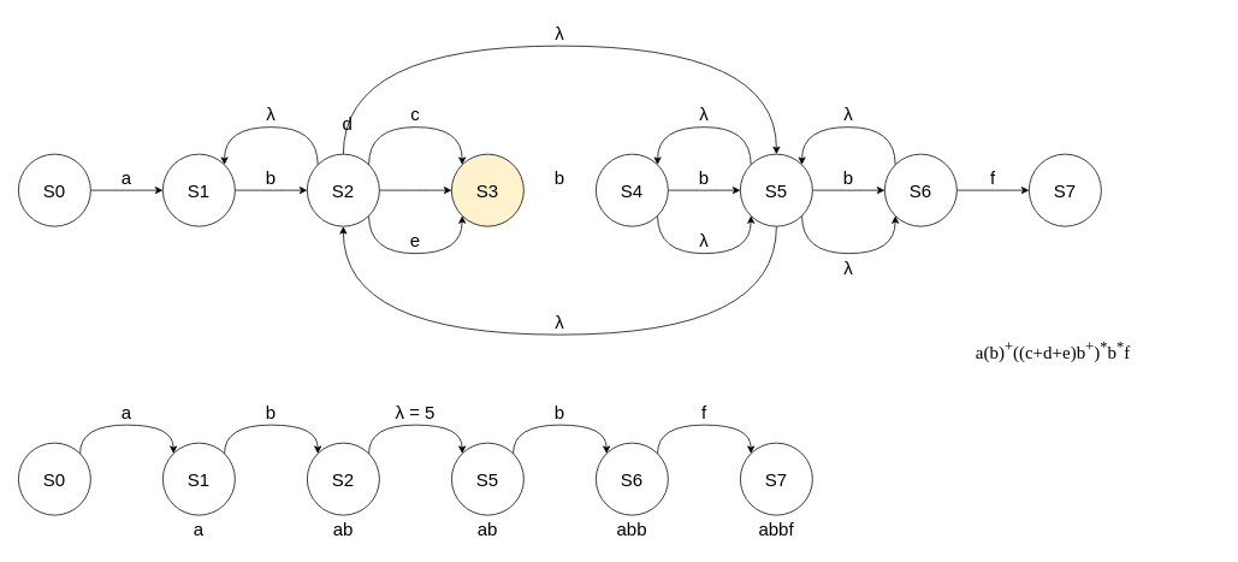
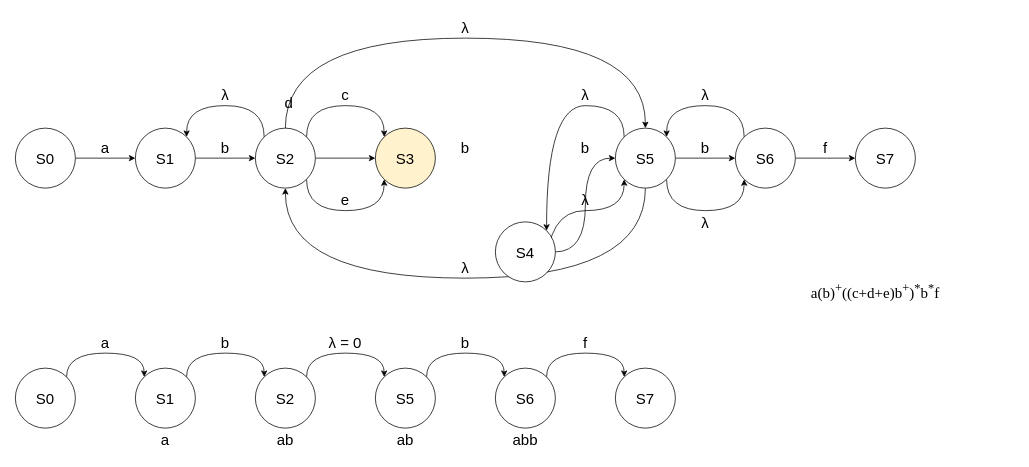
  <mxCell id="0" />
  <mxCell id="1" parent="0" />
  <mxCell id="2" style="edgeStyle=orthogonalEdgeStyle;rounded=0;orthogonalLoop=1;jettySize=auto;html=1;exitX=1;exitY=0.5;exitDx=0;exitDy=0;entryX=0;entryY=0.5;entryDx=0;entryDy=0;fontSize=20;" edge="1" parent="1" source="3" target="5"><mxGeometry relative="1" as="geometry" /></mxCell>
  <mxCell id="3" value="S0" style="ellipse;whiteSpace=wrap;html=1;aspect=fixed;fontSize=20;" vertex="1" parent="1"><mxGeometry x="20" y="170" width="80" height="80" as="geometry" /></mxCell>
  <mxCell id="4" style="edgeStyle=orthogonalEdgeStyle;curved=1;rounded=0;orthogonalLoop=1;jettySize=auto;html=1;exitX=1;exitY=0.5;exitDx=0;exitDy=0;entryX=0;entryY=0.5;entryDx=0;entryDy=0;fontSize=20;" edge="1" parent="1" source="5" target="20"><mxGeometry relative="1" as="geometry" /></mxCell>
  <mxCell id="5" value="S1" style="ellipse;whiteSpace=wrap;html=1;aspect=fixed;fontSize=20;" vertex="1" parent="1"><mxGeometry x="180" y="170" width="80" height="80" as="geometry" /></mxCell>
  <mxCell id="6" style="edgeStyle=orthogonalEdgeStyle;curved=1;rounded=0;orthogonalLoop=1;jettySize=auto;html=1;exitX=0;exitY=0;exitDx=0;exitDy=0;entryX=1;entryY=0;entryDx=0;entryDy=0;fontSize=20;" edge="1" parent="1" source="10" target="13"><mxGeometry relative="1" as="geometry"><Array as="points"><mxPoint x="832" y="140" /><mxPoint x="728" y="140" /></Array></mxGeometry></mxCell>
  <mxCell id="7" style="edgeStyle=orthogonalEdgeStyle;curved=1;rounded=0;orthogonalLoop=1;jettySize=auto;html=1;exitX=0.5;exitY=1;exitDx=0;exitDy=0;entryX=0.5;entryY=1;entryDx=0;entryDy=0;fontSize=20;" edge="1" parent="1" source="10" target="20"><mxGeometry relative="1" as="geometry"><Array as="points"><mxPoint x="860" y="370" /><mxPoint x="380" y="370" /></Array></mxGeometry></mxCell>
  <mxCell id="8" style="edgeStyle=orthogonalEdgeStyle;curved=1;rounded=0;orthogonalLoop=1;jettySize=auto;html=1;exitX=1;exitY=0.5;exitDx=0;exitDy=0;entryX=0;entryY=0.5;entryDx=0;entryDy=0;fontSize=20;" edge="1" parent="1" source="10" target="23"><mxGeometry relative="1" as="geometry" /></mxCell>
  <mxCell id="9" style="edgeStyle=orthogonalEdgeStyle;curved=1;rounded=0;orthogonalLoop=1;jettySize=auto;html=1;exitX=1;exitY=1;exitDx=0;exitDy=0;entryX=0;entryY=1;entryDx=0;entryDy=0;fontSize=20;" edge="1" parent="1" source="10" target="23"><mxGeometry relative="1" as="geometry"><Array as="points"><mxPoint x="888" y="280" /><mxPoint x="992" y="280" /></Array></mxGeometry></mxCell>
  <mxCell id="10" value="S5" style="ellipse;whiteSpace=wrap;html=1;aspect=fixed;fontSize=20;" vertex="1" parent="1"><mxGeometry x="820" y="170" width="80" height="80" as="geometry" /></mxCell>
  <mxCell id="11" style="edgeStyle=orthogonalEdgeStyle;curved=1;rounded=0;orthogonalLoop=1;jettySize=auto;html=1;exitX=1;exitY=0.5;exitDx=0;exitDy=0;entryX=0;entryY=0.5;entryDx=0;entryDy=0;fontSize=20;" edge="1" parent="1" source="13" target="10"><mxGeometry relative="1" as="geometry" /></mxCell>
  <mxCell id="12" style="edgeStyle=orthogonalEdgeStyle;curved=1;rounded=0;orthogonalLoop=1;jettySize=auto;html=1;exitX=1;exitY=1;exitDx=0;exitDy=0;entryX=0;entryY=1;entryDx=0;entryDy=0;fontSize=20;" edge="1" parent="1" source="13" target="10"><mxGeometry relative="1" as="geometry"><Array as="points"><mxPoint x="728" y="280" /><mxPoint x="832" y="280" /></Array></mxGeometry></mxCell>
- <mxCell id="13" value="S4" style="ellipse;whiteSpace=wrap;html=1;aspect=fixed;fontSize=20;" vertex="1" parent="1"><mxGeometry x="660" y="170" width="80" height="80" as="geometry" /></mxCell>
+ <mxCell id="13" value="S4" style="ellipse;whiteSpace=wrap;html=1;aspect=fixed;fontSize=20;" vertex="1" parent="1"><mxGeometry x="660" y="295" width="80" height="80" as="geometry" /></mxCell>
  <mxCell id="14" value="S3" style="ellipse;whiteSpace=wrap;html=1;aspect=fixed;fontSize=20;fillColor=#fff2cc;" vertex="1" parent="1"><mxGeometry x="500" y="170" width="80" height="80" as="geometry" /></mxCell>
  <mxCell id="15" style="edgeStyle=orthogonalEdgeStyle;rounded=0;orthogonalLoop=1;jettySize=auto;html=1;exitX=0;exitY=0;exitDx=0;exitDy=0;entryX=1;entryY=0;entryDx=0;entryDy=0;curved=1;fontSize=20;" edge="1" parent="1" source="20" target="5"><mxGeometry relative="1" as="geometry"><Array as="points"><mxPoint x="352" y="140" /><mxPoint x="248" y="140" /></Array></mxGeometry></mxCell>
  <mxCell id="16" style="edgeStyle=orthogonalEdgeStyle;curved=1;rounded=0;orthogonalLoop=1;jettySize=auto;html=1;exitX=1;exitY=0.5;exitDx=0;exitDy=0;entryX=0;entryY=0.5;entryDx=0;entryDy=0;fontSize=20;" edge="1" parent="1" source="20" target="14"><mxGeometry relative="1" as="geometry" /></mxCell>
  <mxCell id="17" style="edgeStyle=orthogonalEdgeStyle;curved=1;rounded=0;orthogonalLoop=1;jettySize=auto;html=1;exitX=1;exitY=0;exitDx=0;exitDy=0;entryX=0;entryY=0;entryDx=0;entryDy=0;fontSize=20;" edge="1" parent="1" source="20" target="14"><mxGeometry relative="1" as="geometry"><Array as="points"><mxPoint x="408" y="140" /><mxPoint x="512" y="140" /></Array></mxGeometry></mxCell>
  <mxCell id="18" style="edgeStyle=orthogonalEdgeStyle;curved=1;rounded=0;orthogonalLoop=1;jettySize=auto;html=1;exitX=1;exitY=1;exitDx=0;exitDy=0;entryX=0;entryY=1;entryDx=0;entryDy=0;fontSize=20;" edge="1" parent="1" source="20" target="14"><mxGeometry relative="1" as="geometry"><Array as="points"><mxPoint x="408" y="280" /><mxPoint x="512" y="280" /></Array></mxGeometry></mxCell>
  <mxCell id="19" style="edgeStyle=orthogonalEdgeStyle;curved=1;rounded=0;orthogonalLoop=1;jettySize=auto;html=1;exitX=0.5;exitY=0;exitDx=0;exitDy=0;entryX=0.5;entryY=0;entryDx=0;entryDy=0;fontSize=20;" edge="1" parent="1" source="20" target="10"><mxGeometry relative="1" as="geometry"><Array as="points"><mxPoint x="380" y="50" /><mxPoint x="860" y="50" /></Array></mxGeometry></mxCell>
  <mxCell id="20" value="S2" style="ellipse;whiteSpace=wrap;html=1;aspect=fixed;fontSize=20;" vertex="1" parent="1"><mxGeometry x="340" y="170" width="80" height="80" as="geometry" /></mxCell>
  <mxCell id="21" style="edgeStyle=orthogonalEdgeStyle;curved=1;rounded=0;orthogonalLoop=1;jettySize=auto;html=1;exitX=1;exitY=0.5;exitDx=0;exitDy=0;entryX=0;entryY=0.5;entryDx=0;entryDy=0;fontSize=20;" edge="1" parent="1" source="23" target="24"><mxGeometry relative="1" as="geometry" /></mxCell>
  <mxCell id="22" style="edgeStyle=orthogonalEdgeStyle;curved=1;rounded=0;orthogonalLoop=1;jettySize=auto;html=1;exitX=0;exitY=0;exitDx=0;exitDy=0;entryX=1;entryY=0;entryDx=0;entryDy=0;fontSize=20;" edge="1" parent="1" source="23" target="10"><mxGeometry relative="1" as="geometry"><Array as="points"><mxPoint x="992" y="140" /><mxPoint x="888" y="140" /></Array></mxGeometry></mxCell>
  <mxCell id="23" value="S6" style="ellipse;whiteSpace=wrap;html=1;aspect=fixed;fontSize=20;" vertex="1" parent="1"><mxGeometry x="980" y="170" width="80" height="80" as="geometry" /></mxCell>
  <mxCell id="24" value="S7" style="ellipse;whiteSpace=wrap;html=1;aspect=fixed;fontSize=20;" vertex="1" parent="1"><mxGeometry x="1140" y="170" width="80" height="80" as="geometry" /></mxCell>
  <mxCell id="25" value="a" style="text;html=1;strokeColor=none;fillColor=none;align=center;verticalAlign=middle;whiteSpace=wrap;rounded=0;fontSize=20;" vertex="1" parent="1"><mxGeometry x="110" y="180" width="60" height="30" as="geometry" /></mxCell>
  <mxCell id="26" value="b" style="text;html=1;strokeColor=none;fillColor=none;align=center;verticalAlign=middle;whiteSpace=wrap;rounded=0;fontSize=20;" vertex="1" parent="1"><mxGeometry x="270" y="180" width="60" height="30" as="geometry" /></mxCell>
  <mxCell id="27" value="λ" style="text;html=1;strokeColor=none;fillColor=none;align=center;verticalAlign=middle;whiteSpace=wrap;rounded=0;fontSize=20;" vertex="1" parent="1"><mxGeometry x="270" y="110" width="60" height="30" as="geometry" /></mxCell>
  <mxCell id="28" value="λ" style="text;html=1;strokeColor=none;fillColor=none;align=center;verticalAlign=middle;whiteSpace=wrap;rounded=0;fontSize=20;" vertex="1" parent="1"><mxGeometry x="590" y="20" width="60" height="30" as="geometry" /></mxCell>
  <mxCell id="29" value="λ" style="text;html=1;strokeColor=none;fillColor=none;align=center;verticalAlign=middle;whiteSpace=wrap;rounded=0;fontSize=20;" vertex="1" parent="1"><mxGeometry x="750" y="110" width="60" height="30" as="geometry" /></mxCell>
  <mxCell id="30" value="λ" style="text;html=1;strokeColor=none;fillColor=none;align=center;verticalAlign=middle;whiteSpace=wrap;rounded=0;fontSize=20;" vertex="1" parent="1"><mxGeometry x="590" y="340" width="60" height="30" as="geometry" /></mxCell>
  <mxCell id="31" value="λ" style="text;html=1;strokeColor=none;fillColor=none;align=center;verticalAlign=middle;whiteSpace=wrap;rounded=0;fontSize=20;" vertex="1" parent="1"><mxGeometry x="910" y="110" width="60" height="30" as="geometry" /></mxCell>
  <mxCell id="32" value="λ" style="text;html=1;strokeColor=none;fillColor=none;align=center;verticalAlign=middle;whiteSpace=wrap;rounded=0;fontSize=20;" vertex="1" parent="1"><mxGeometry x="910" y="280" width="60" height="30" as="geometry" /></mxCell>
  <mxCell id="33" value="b" style="text;html=1;strokeColor=none;fillColor=none;align=center;verticalAlign=middle;whiteSpace=wrap;rounded=0;fontSize=20;" vertex="1" parent="1"><mxGeometry x="910" y="180" width="60" height="30" as="geometry" /></mxCell>
  <mxCell id="34" value="b" style="text;html=1;strokeColor=none;fillColor=none;align=center;verticalAlign=middle;whiteSpace=wrap;rounded=0;fontSize=20;" vertex="1" parent="1"><mxGeometry x="750" y="180" width="60" height="30" as="geometry" /></mxCell>
  <mxCell id="35" value="b" style="text;html=1;strokeColor=none;fillColor=none;align=center;verticalAlign=middle;whiteSpace=wrap;rounded=0;fontSize=20;" vertex="1" parent="1"><mxGeometry x="590" y="180" width="60" height="30" as="geometry" /></mxCell>
  <mxCell id="36" value="c" style="text;html=1;strokeColor=none;fillColor=none;align=center;verticalAlign=middle;whiteSpace=wrap;rounded=0;fontSize=20;" vertex="1" parent="1"><mxGeometry x="430" y="110" width="60" height="30" as="geometry" /></mxCell>
  <mxCell id="37" value="d" style="text;html=1;strokeColor=none;fillColor=none;align=center;verticalAlign=middle;whiteSpace=wrap;rounded=0;fontSize=20;" vertex="1" parent="1"><mxGeometry x="355" y="120" width="60" height="30" as="geometry" /></mxCell>
  <mxCell id="38" value="e" style="text;html=1;strokeColor=none;fillColor=none;align=center;verticalAlign=middle;whiteSpace=wrap;rounded=0;fontSize=20;" vertex="1" parent="1"><mxGeometry x="430" y="250" width="60" height="30" as="geometry" /></mxCell>
  <mxCell id="39" value="λ" style="text;html=1;strokeColor=none;fillColor=none;align=center;verticalAlign=middle;whiteSpace=wrap;rounded=0;fontSize=20;" vertex="1" parent="1"><mxGeometry x="750" y="250" width="60" height="30" as="geometry" /></mxCell>
  <mxCell id="40" value="f" style="text;html=1;strokeColor=none;fillColor=none;align=center;verticalAlign=middle;whiteSpace=wrap;rounded=0;fontSize=20;" vertex="1" parent="1"><mxGeometry x="1070" y="180" width="60" height="30" as="geometry" /></mxCell>
  <mxCell id="41" style="edgeStyle=orthogonalEdgeStyle;curved=1;rounded=0;orthogonalLoop=1;jettySize=auto;html=1;exitX=1;exitY=0;exitDx=0;exitDy=0;entryX=0;entryY=0;entryDx=0;entryDy=0;fontSize=20;" edge="1" parent="1" source="42" target="44"><mxGeometry relative="1" as="geometry"><Array as="points"><mxPoint x="88" y="470" /><mxPoint x="192" y="470" /></Array></mxGeometry></mxCell>
  <mxCell id="42" value="S0" style="ellipse;whiteSpace=wrap;html=1;aspect=fixed;fontSize=20;" vertex="1" parent="1"><mxGeometry x="20" y="490" width="80" height="80" as="geometry" /></mxCell>
  <mxCell id="43" style="edgeStyle=orthogonalEdgeStyle;curved=1;rounded=0;orthogonalLoop=1;jettySize=auto;html=1;exitX=1;exitY=0;exitDx=0;exitDy=0;entryX=0;entryY=0;entryDx=0;entryDy=0;fontSize=20;" edge="1" parent="1" source="44" target="46"><mxGeometry relative="1" as="geometry"><Array as="points"><mxPoint x="248" y="470" /><mxPoint x="352" y="470" /></Array></mxGeometry></mxCell>
  <mxCell id="44" value="S1" style="ellipse;whiteSpace=wrap;html=1;aspect=fixed;fontSize=20;" vertex="1" parent="1"><mxGeometry x="180" y="490" width="80" height="80" as="geometry" /></mxCell>
  <mxCell id="45" style="edgeStyle=orthogonalEdgeStyle;curved=1;rounded=0;orthogonalLoop=1;jettySize=auto;html=1;exitX=1;exitY=0;exitDx=0;exitDy=0;entryX=0;entryY=0;entryDx=0;entryDy=0;fontSize=20;" edge="1" parent="1" source="46" target="48"><mxGeometry relative="1" as="geometry"><Array as="points"><mxPoint x="408" y="470" /><mxPoint x="512" y="470" /></Array></mxGeometry></mxCell>
  <mxCell id="46" value="S2" style="ellipse;whiteSpace=wrap;html=1;aspect=fixed;fontSize=20;" vertex="1" parent="1"><mxGeometry x="340" y="490" width="80" height="80" as="geometry" /></mxCell>
  <mxCell id="47" style="edgeStyle=orthogonalEdgeStyle;curved=1;rounded=0;orthogonalLoop=1;jettySize=auto;html=1;exitX=1;exitY=0;exitDx=0;exitDy=0;entryX=0;entryY=0;entryDx=0;entryDy=0;fontSize=20;" edge="1" parent="1" source="48" target="50"><mxGeometry relative="1" as="geometry"><Array as="points"><mxPoint x="568" y="470" /><mxPoint x="672" y="470" /></Array></mxGeometry></mxCell>
  <mxCell id="48" value="S5" style="ellipse;whiteSpace=wrap;html=1;aspect=fixed;fontSize=20;" vertex="1" parent="1"><mxGeometry x="500" y="490" width="80" height="80" as="geometry" /></mxCell>
  <mxCell id="49" style="edgeStyle=orthogonalEdgeStyle;curved=1;rounded=0;orthogonalLoop=1;jettySize=auto;html=1;exitX=1;exitY=0;exitDx=0;exitDy=0;entryX=0;entryY=0;entryDx=0;entryDy=0;fontSize=20;" edge="1" parent="1" source="50" target="51"><mxGeometry relative="1" as="geometry"><Array as="points"><mxPoint x="728" y="470" /><mxPoint x="832" y="470" /></Array></mxGeometry></mxCell>
  <mxCell id="50" value="S6" style="ellipse;whiteSpace=wrap;html=1;aspect=fixed;fontSize=20;" vertex="1" parent="1"><mxGeometry x="660" y="490" width="80" height="80" as="geometry" /></mxCell>
  <mxCell id="51" value="S7" style="ellipse;whiteSpace=wrap;html=1;aspect=fixed;fontSize=20;" vertex="1" parent="1"><mxGeometry x="820" y="490" width="80" height="80" as="geometry" /></mxCell>
  <mxCell id="52" value="a" style="text;html=1;strokeColor=none;fillColor=none;align=center;verticalAlign=middle;whiteSpace=wrap;rounded=0;fontSize=20;" vertex="1" parent="1"><mxGeometry x="110" y="440" width="60" height="30" as="geometry" /></mxCell>
  <mxCell id="53" value="b" style="text;html=1;strokeColor=none;fillColor=none;align=center;verticalAlign=middle;whiteSpace=wrap;rounded=0;fontSize=20;" vertex="1" parent="1"><mxGeometry x="270" y="440" width="60" height="30" as="geometry" /></mxCell>
  <mxCell id="54" value="b" style="text;html=1;strokeColor=none;fillColor=none;align=center;verticalAlign=middle;whiteSpace=wrap;rounded=0;fontSize=20;" vertex="1" parent="1"><mxGeometry x="590" y="440" width="60" height="30" as="geometry" /></mxCell>
  <mxCell id="55" value="f" style="text;html=1;strokeColor=none;fillColor=none;align=center;verticalAlign=middle;whiteSpace=wrap;rounded=0;fontSize=20;" vertex="1" parent="1"><mxGeometry x="750" y="440" width="60" height="30" as="geometry" /></mxCell>
- <mxCell id="56" value="λ = 5" style="text;html=1;strokeColor=none;fillColor=none;align=center;verticalAlign=middle;whiteSpace=wrap;rounded=0;fontSize=20;" vertex="1" parent="1"><mxGeometry x="430" y="440" width="60" height="30" as="geometry" /></mxCell>
+ <mxCell id="56" value="λ = 0" style="text;html=1;strokeColor=none;fillColor=none;align=center;verticalAlign=middle;whiteSpace=wrap;rounded=0;fontSize=20;" vertex="1" parent="1"><mxGeometry x="430" y="440" width="60" height="30" as="geometry" /></mxCell>
  <mxCell id="57" value="a" style="text;html=1;strokeColor=none;fillColor=none;align=center;verticalAlign=middle;whiteSpace=wrap;rounded=0;fontSize=20;" vertex="1" parent="1"><mxGeometry x="190" y="570" width="60" height="30" as="geometry" /></mxCell>
  <mxCell id="58" value="ab" style="text;html=1;strokeColor=none;fillColor=none;align=center;verticalAlign=middle;whiteSpace=wrap;rounded=0;fontSize=20;" vertex="1" parent="1"><mxGeometry x="350" y="570" width="60" height="30" as="geometry" /></mxCell>
  <mxCell id="59" value="ab" style="text;html=1;strokeColor=none;fillColor=none;align=center;verticalAlign=middle;whiteSpace=wrap;rounded=0;fontSize=20;" vertex="1" parent="1"><mxGeometry x="510" y="570" width="60" height="30" as="geometry" /></mxCell>
  <mxCell id="60" value="abb" style="text;html=1;strokeColor=none;fillColor=none;align=center;verticalAlign=middle;whiteSpace=wrap;rounded=0;fontSize=20;" vertex="1" parent="1"><mxGeometry x="670" y="570" width="60" height="30" as="geometry" /></mxCell>
- <mxCell id="61" value="abbf" style="text;html=1;strokeColor=none;fillColor=none;align=center;verticalAlign=middle;whiteSpace=wrap;rounded=0;fontSize=20;" vertex="1" parent="1"><mxGeometry x="830" y="570" width="60" height="30" as="geometry" /></mxCell>
  <mxCell id="62" value="&#10;&#10;&#10;&lt;p style=&quot;margin-top:12.0pt;margin-right:14.15pt;margin-bottom:&#10;8.0pt;margin-left:-1.0cm;text-align:justify&quot; class=&quot;MsoNormal&quot;&gt;&lt;span style=&quot;font-size:&#10;14.0pt;line-height:107%;font-family:&amp;quot;Cascadia Mono&amp;quot;;mso-bidi-font-family:&amp;quot;Times New Roman&amp;quot;;&#10;mso-ansi-language:EN-US&quot; lang=&quot;EN-US&quot;&gt;a(b)&lt;sup&gt;+&lt;/sup&gt;((c+d+e)b&lt;sup&gt;+&lt;/sup&gt;)&lt;sup&gt;*&lt;/sup&gt;b&lt;sup&gt;*&lt;/sup&gt;f&lt;/span&gt;&lt;/p&gt;&#10;&#10;&#10;&#10;&#10;&#10;" style="text;html=1;strokeColor=none;fillColor=none;align=center;verticalAlign=middle;whiteSpace=wrap;rounded=0;fontSize=20;" vertex="1" parent="1"><mxGeometry x="1040" y="410" width="310" height="30" as="geometry" /></mxCell>
